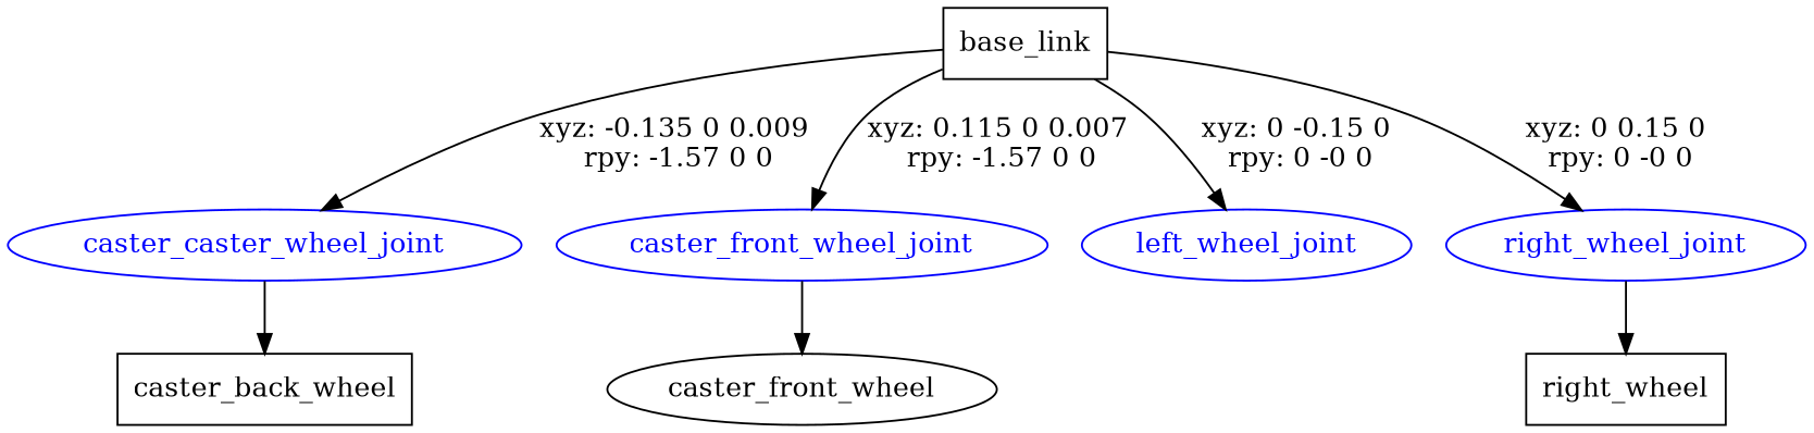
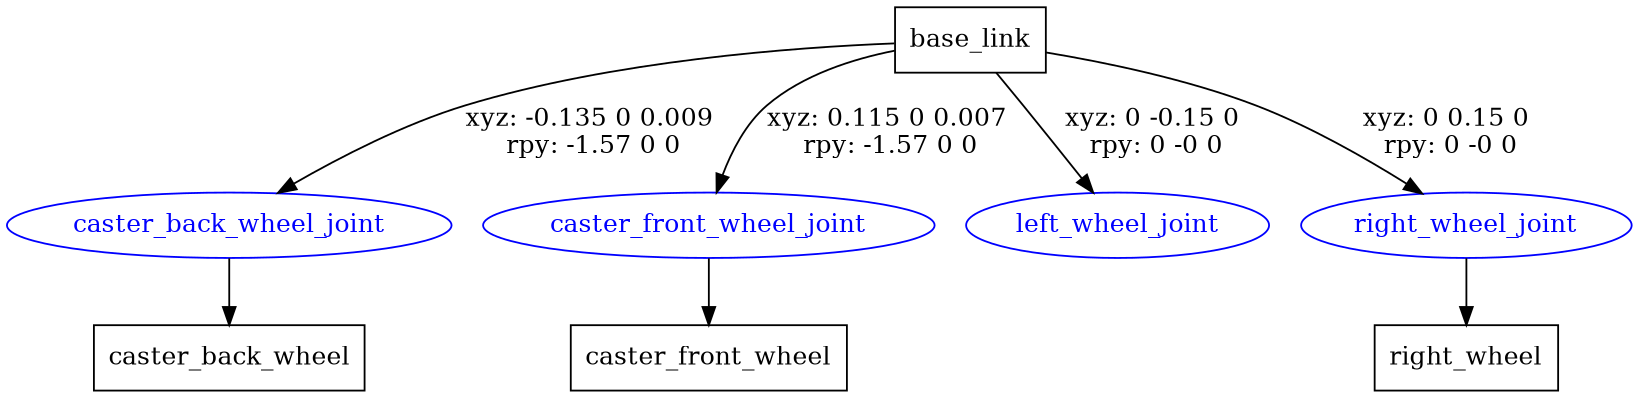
  digraph {
    node [shape=box]
    n1 [label=base_link]
-   caster_back_wheel_joint [color=blue fontcolor=blue shape=ellipse label=caster_caster_wheel_joint]
+   caster_back_wheel_joint [color=blue fontcolor=blue shape=ellipse]
    caster_front_wheel_joint [color=blue fontcolor=blue shape=ellipse]
    left_wheel_joint [color=blue fontcolor=blue shape=ellipse]
    right_wheel_joint [color=blue fontcolor=blue shape=ellipse]
    n6 [label=caster_back_wheel]
-   n7 [label=caster_front_wheel shape=ellipse]
+   n7 [label=caster_front_wheel]
    n8 [label=right_wheel]
    n1 -> caster_back_wheel_joint [label="xyz: -0.135 0 0.009 \nrpy: -1.57 0 0"]
    n1 -> caster_front_wheel_joint [label="xyz: 0.115 0 0.007 \nrpy: -1.57 0 0"]
    n1 -> left_wheel_joint [label="xyz: 0 -0.15 0 \nrpy: 0 -0 0"]
    n1 -> right_wheel_joint [label="xyz: 0 0.15 0 \nrpy: 0 -0 0"]
    caster_back_wheel_joint -> n6
    caster_front_wheel_joint -> n7
    right_wheel_joint -> n8
  }
